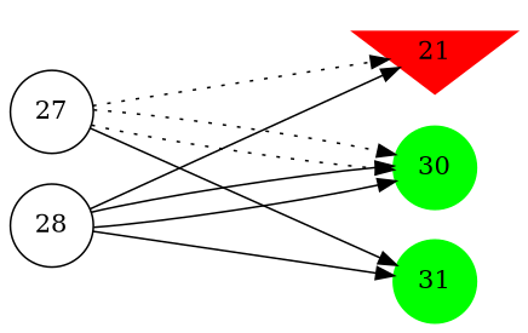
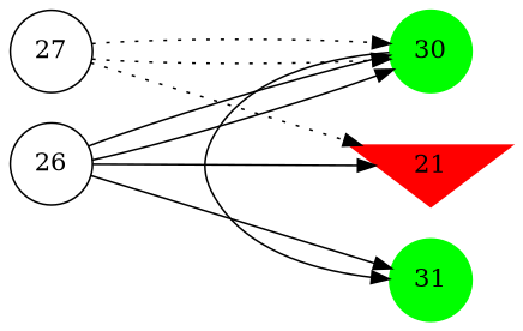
  digraph {
    rankdir=LR
    ranksep=2.0
    node [color=black shape=circle style=filled]
    edge [style=solid]
    21 [color=red shape=invtriangle]
    27 [style=""]
-   28 [style=""]
+   28 [label=26 style=""]
    30 [color=green]
    31 [color=green]
    subgraph sub_1 {
      rank=same
      21
    }
    subgraph sub_2 {
      rank=same
      27
      28
    }
    subgraph sub_3 {
      rank=same
      30
      31
    }
    27 -> 21 [style=dotted]
    27 -> 30 [style=dotted]
    27 -> 30 [style=dotted]
-   27 -> 31
+   30 -> 31
    28 -> 21
    28 -> 30
    28 -> 30
    28 -> 31
  }
